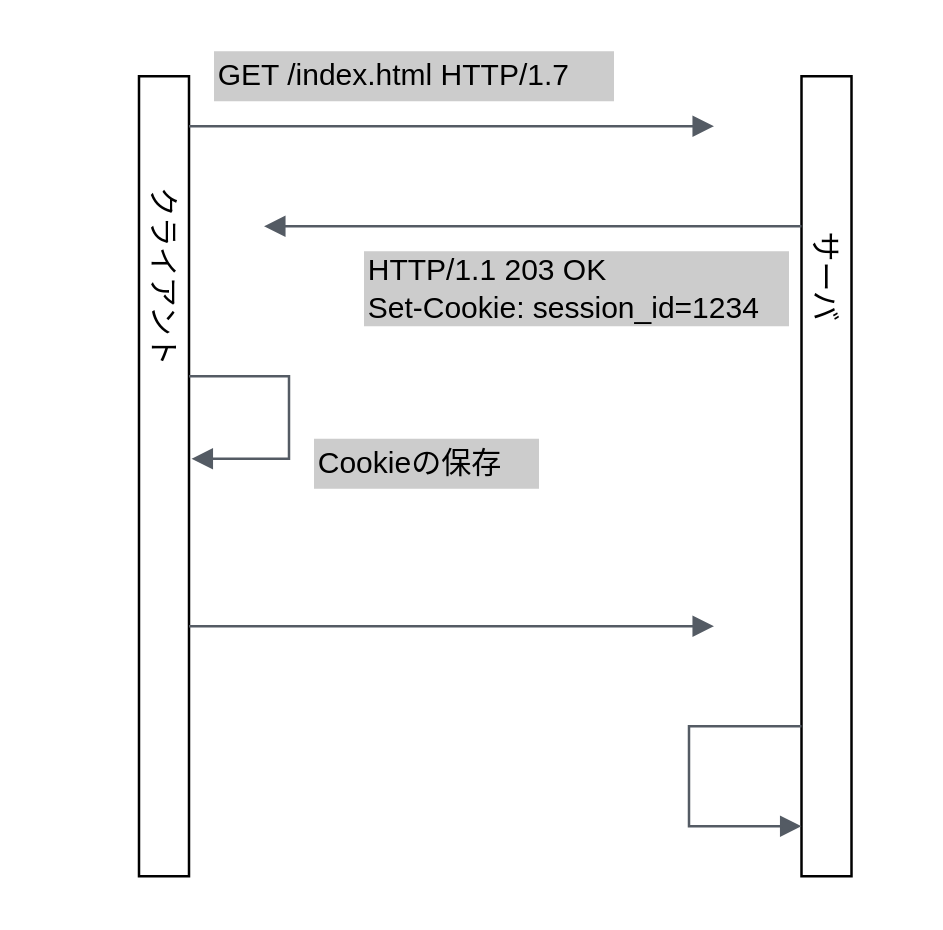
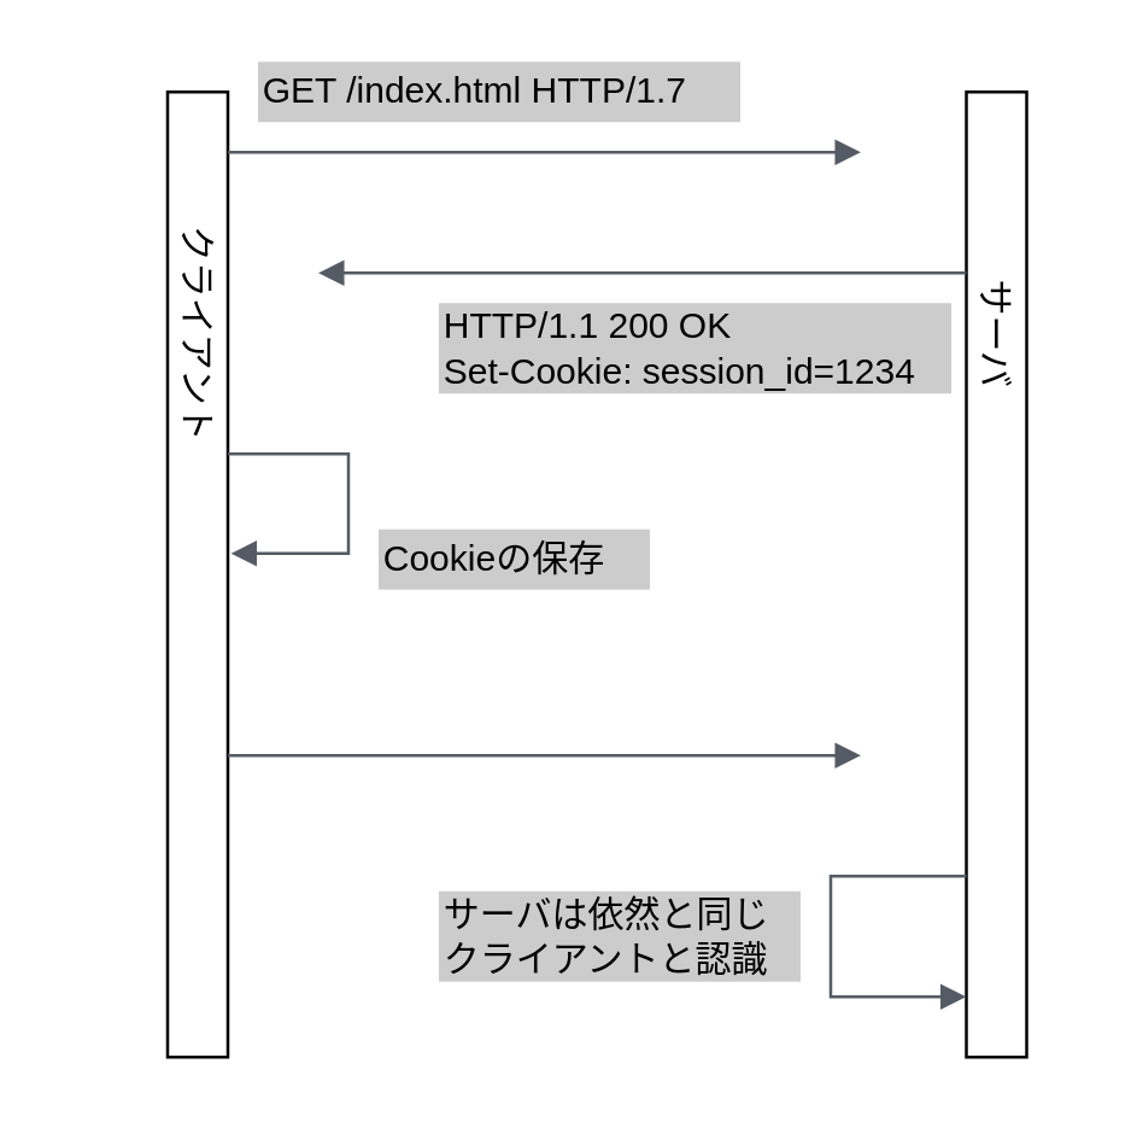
  <mxCell id="0" />
  <mxCell id="1" parent="0" />
  <mxCell id="2" value="" style="html=1;points=[];perimeter=orthogonalPerimeter;labelPosition=center;verticalLabelPosition=middle;align=center;verticalAlign=middle;labelBorderColor=none;" vertex="1" parent="1"><mxGeometry x="55" y="30" width="20" height="320" as="geometry" /></mxCell>
  <mxCell id="3" value="クライアント" style="text;html=1;align=center;verticalAlign=middle;resizable=0;points=[];autosize=1;rotation=90;" vertex="1" parent="1"><mxGeometry x="20" y="100" width="90" height="20" as="geometry" /></mxCell>
  <mxCell id="4" value="" style="html=1;points=[];perimeter=orthogonalPerimeter;labelPosition=center;verticalLabelPosition=middle;align=center;verticalAlign=middle;labelBorderColor=none;" vertex="1" parent="1"><mxGeometry x="320" y="30" width="20" height="320" as="geometry" /></mxCell>
  <mxCell id="5" value="サーバ" style="text;html=1;align=center;verticalAlign=middle;resizable=0;points=[];autosize=1;rotation=90;" vertex="1" parent="1"><mxGeometry x="305" y="100" width="50" height="20" as="geometry" /></mxCell>
  <mxCell id="6" value="" style="edgeStyle=orthogonalEdgeStyle;html=1;endArrow=block;elbow=vertical;startArrow=none;endFill=1;strokeColor=#545B64;rounded=0;" edge="1" parent="1"><mxGeometry width="100" relative="1" as="geometry"><mxPoint x="75" y="50" as="sourcePoint" /><mxPoint x="285" y="50" as="targetPoint" /></mxGeometry></mxCell>
  <mxCell id="7" value="GET /index.html HTTP/1.7" style="text;html=1;align=left;verticalAlign=middle;resizable=0;points=[];autosize=1;fillColor=#CCCCCC;" vertex="1" parent="1"><mxGeometry x="85" y="20" width="160" height="20" as="geometry" /></mxCell>
  <mxCell id="8" value="" style="edgeStyle=orthogonalEdgeStyle;html=1;endArrow=none;elbow=vertical;startArrow=block;startFill=1;strokeColor=#545B64;rounded=0;" edge="1" parent="1"><mxGeometry width="100" relative="1" as="geometry"><mxPoint x="105" y="90" as="sourcePoint" /><mxPoint x="320" y="90" as="targetPoint" /></mxGeometry></mxCell>
- <mxCell id="9" value="HTTP/1.1 203 OK&lt;br&gt;Set-Cookie: session_id=1234" style="text;html=1;align=left;verticalAlign=middle;resizable=0;points=[];autosize=1;fillColor=#CCCCCC;" vertex="1" parent="1"><mxGeometry x="145" y="100" width="170" height="30" as="geometry" /></mxCell>
+ <mxCell id="9" value="HTTP/1.1 200 OK&lt;br&gt;Set-Cookie: session_id=1234" style="text;html=1;align=left;verticalAlign=middle;resizable=0;points=[];autosize=1;fillColor=#CCCCCC;" vertex="1" parent="1"><mxGeometry x="145" y="100" width="170" height="30" as="geometry" /></mxCell>
  <mxCell id="10" value="" style="edgeStyle=orthogonalEdgeStyle;html=1;endArrow=block;elbow=vertical;startArrow=none;endFill=1;strokeColor=#545B64;rounded=0;" edge="1" parent="1"><mxGeometry width="100" relative="1" as="geometry"><mxPoint x="75" y="150" as="sourcePoint" /><mxPoint x="76" y="183" as="targetPoint" /><Array as="points"><mxPoint x="115" y="150" /><mxPoint x="115" y="183" /></Array></mxGeometry></mxCell>
  <mxCell id="11" value="Cookieの保存" style="text;html=1;align=left;verticalAlign=middle;resizable=0;points=[];autosize=1;fillColor=#CCCCCC;" vertex="1" parent="1"><mxGeometry x="125" y="175" width="90" height="20" as="geometry" /></mxCell>
  <mxCell id="12" value="" style="edgeStyle=orthogonalEdgeStyle;html=1;endArrow=block;elbow=vertical;startArrow=none;endFill=1;strokeColor=#545B64;rounded=0;" edge="1" parent="1"><mxGeometry width="100" relative="1" as="geometry"><mxPoint x="75" y="250" as="sourcePoint" /><mxPoint x="285" y="250" as="targetPoint" /></mxGeometry></mxCell>
  <mxCell id="13" value="" style="edgeStyle=orthogonalEdgeStyle;html=1;endArrow=none;elbow=vertical;startArrow=block;startFill=1;strokeColor=#545B64;rounded=0;" edge="1" parent="1"><mxGeometry width="100" relative="1" as="geometry"><mxPoint x="320" y="330" as="sourcePoint" /><mxPoint x="320" y="290" as="targetPoint" /><Array as="points"><mxPoint x="320" y="330" /><mxPoint x="275" y="330" /><mxPoint x="275" y="290" /></Array></mxGeometry></mxCell>
+ <mxCell id="14" value="サーバは依然と同じ&lt;br&gt;クライアントと認識" style="text;html=1;align=left;verticalAlign=middle;resizable=0;points=[];autosize=1;fillColor=#CCCCCC;" vertex="1" parent="1"><mxGeometry x="145" y="295" width="120" height="30" as="geometry" /></mxCell>
